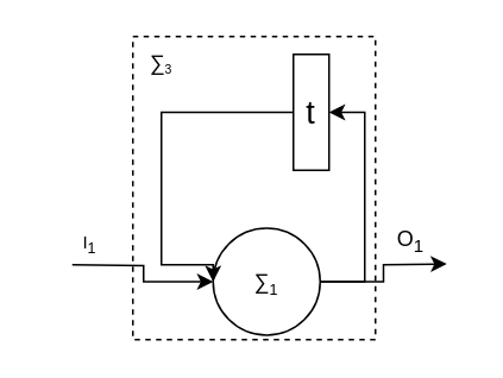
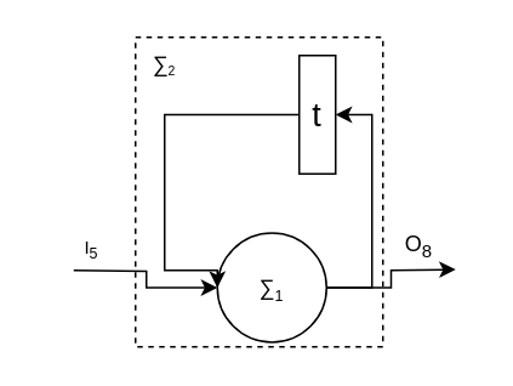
  <mxCell id="0" />
  <mxCell id="1" parent="0" />
  <mxCell id="2" value="" style="rounded=0;whiteSpace=wrap;html=1;dashed=1;" vertex="1" parent="1"><mxGeometry x="74" y="20" width="136" height="170" as="geometry" /></mxCell>
  <mxCell id="3" value="&lt;font style=&quot;font-size: 18px;&quot;&gt;t&lt;/font&gt;" style="rounded=0;whiteSpace=wrap;html=1;" vertex="1" parent="1"><mxGeometry x="164" y="30" width="20" height="65" as="geometry" /></mxCell>
  <mxCell id="4" style="edgeStyle=orthogonalEdgeStyle;rounded=0;orthogonalLoop=1;jettySize=auto;html=1;exitX=1;exitY=0.5;exitDx=0;exitDy=0;entryX=1;entryY=0.5;entryDx=0;entryDy=0;" edge="1" parent="1" source="5" target="3"><mxGeometry relative="1" as="geometry" /></mxCell>
  <mxCell id="5" value="∑&lt;span style=&quot;font-size: 10px;&quot;&gt;&lt;sub&gt;1&lt;/sub&gt;&lt;/span&gt;" style="ellipse;whiteSpace=wrap;html=1;aspect=fixed;" vertex="1" parent="1"><mxGeometry x="119" y="127.5" width="60" height="60" as="geometry" /></mxCell>
  <mxCell id="6" style="edgeStyle=orthogonalEdgeStyle;rounded=0;orthogonalLoop=1;jettySize=auto;html=1;exitX=0;exitY=0.5;exitDx=0;exitDy=0;entryX=0;entryY=0.5;entryDx=0;entryDy=0;" edge="1" parent="1" source="3" target="5"><mxGeometry relative="1" as="geometry"><mxPoint x="184" y="158" as="sourcePoint" /><mxPoint x="164" y="73" as="targetPoint" /><Array as="points"><mxPoint x="90" y="63" /><mxPoint x="90" y="148" /></Array></mxGeometry></mxCell>
  <mxCell id="7" style="edgeStyle=orthogonalEdgeStyle;rounded=0;orthogonalLoop=1;jettySize=auto;html=1;exitX=1;exitY=0.5;exitDx=0;exitDy=0;entryX=0;entryY=0.5;entryDx=0;entryDy=0;" edge="1" parent="1" source="5"><mxGeometry relative="1" as="geometry"><mxPoint x="184" y="158" as="sourcePoint" /><mxPoint x="250" y="147.5" as="targetPoint" /></mxGeometry></mxCell>
  <mxCell id="8" value="" style="edgeStyle=orthogonalEdgeStyle;rounded=0;orthogonalLoop=1;jettySize=auto;html=1;" edge="1" parent="1" target="5"><mxGeometry relative="1" as="geometry"><mxPoint x="40" y="148" as="sourcePoint" /></mxGeometry></mxCell>
- <mxCell id="9" value="O&lt;sub&gt;1&lt;/sub&gt;" style="text;strokeColor=none;align=center;fillColor=none;html=1;verticalAlign=middle;whiteSpace=wrap;rounded=0;" vertex="1" parent="1"><mxGeometry x="200" y="120" width="60" height="30" as="geometry" /></mxCell>
- <mxCell id="10" value="&lt;span style=&quot;font-size: 10px;&quot;&gt;I&lt;sub&gt;1&lt;/sub&gt;&lt;/span&gt;" style="text;strokeColor=none;align=center;fillColor=none;html=1;verticalAlign=middle;whiteSpace=wrap;rounded=0;" vertex="1" parent="1"><mxGeometry x="20" y="120" width="60" height="30" as="geometry" /></mxCell>
- <mxCell id="11" value="∑&lt;span style=&quot;font-size: 8.333px;&quot;&gt;&lt;sub&gt;3&lt;/sub&gt;&lt;/span&gt;" style="text;strokeColor=none;align=center;fillColor=none;html=1;verticalAlign=middle;whiteSpace=wrap;rounded=0;" vertex="1" parent="1"><mxGeometry x="60" y="20" width="60" height="30" as="geometry" /></mxCell>
+ <mxCell id="9" value="O&lt;sub&gt;8&lt;/sub&gt;" style="text;strokeColor=none;align=center;fillColor=none;html=1;verticalAlign=middle;whiteSpace=wrap;rounded=0;" vertex="1" parent="1"><mxGeometry x="200" y="120" width="60" height="30" as="geometry" /></mxCell>
+ <mxCell id="10" value="&lt;span style=&quot;font-size: 10px;&quot;&gt;I&lt;sub&gt;5&lt;/sub&gt;&lt;/span&gt;" style="text;strokeColor=none;align=center;fillColor=none;html=1;verticalAlign=middle;whiteSpace=wrap;rounded=0;" vertex="1" parent="1"><mxGeometry x="20" y="120" width="60" height="30" as="geometry" /></mxCell>
+ <mxCell id="11" value="∑&lt;span style=&quot;font-size: 8.333px;&quot;&gt;&lt;sub&gt;2&lt;/sub&gt;&lt;/span&gt;" style="text;strokeColor=none;align=center;fillColor=none;html=1;verticalAlign=middle;whiteSpace=wrap;rounded=0;" vertex="1" parent="1"><mxGeometry x="60" y="20" width="60" height="30" as="geometry" /></mxCell>
